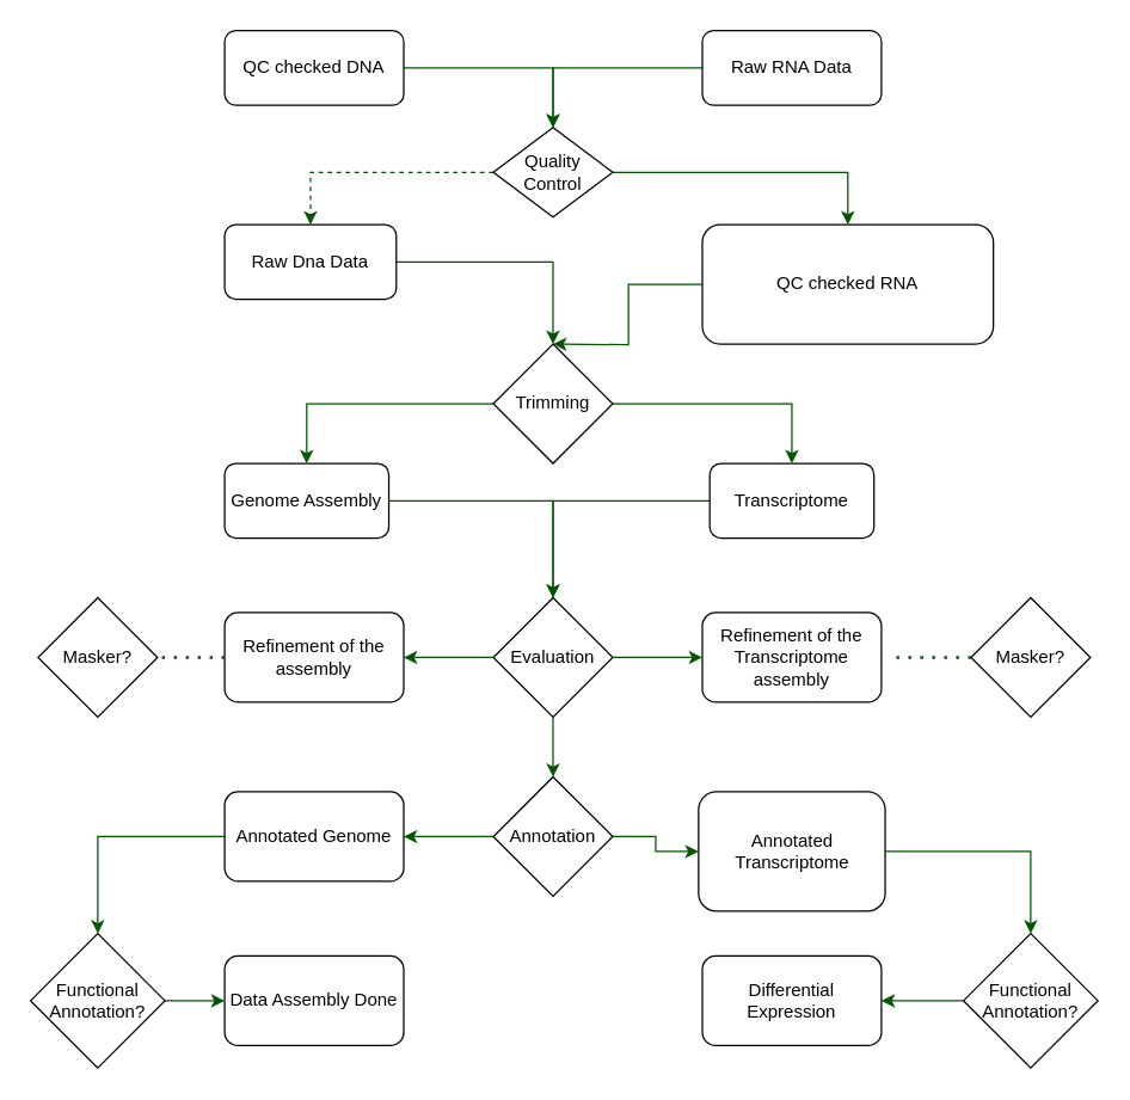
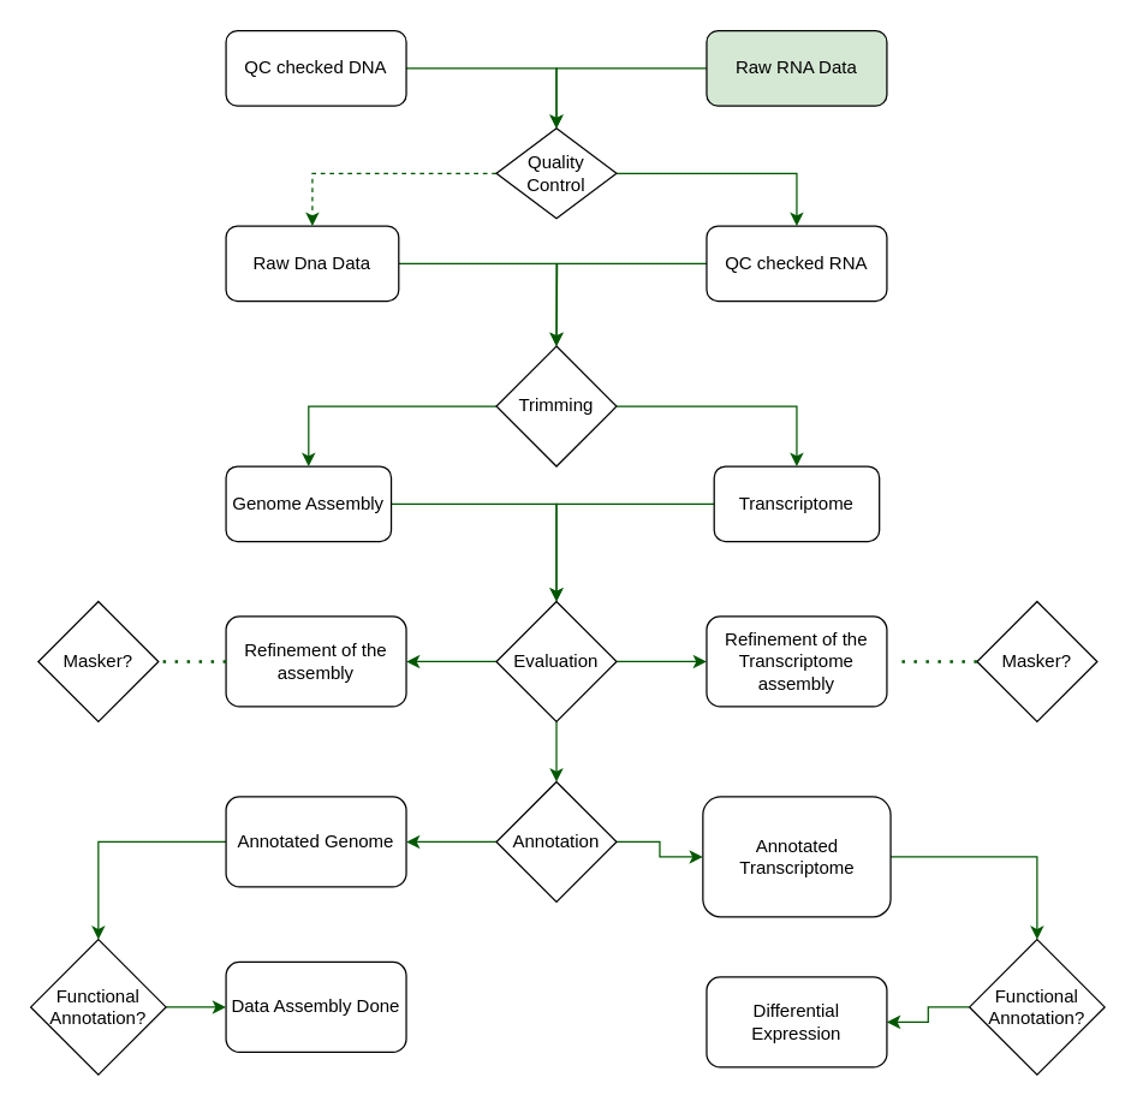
  <mxCell id="0" />
  <mxCell id="1" parent="0" />
  <mxCell id="2" style="edgeStyle=orthogonalEdgeStyle;rounded=0;orthogonalLoop=1;jettySize=auto;html=1;entryX=0.5;entryY=0;entryDx=0;entryDy=0;fillColor=#008a00;strokeColor=#005700;" parent="1" source="3" target="28" edge="1"><mxGeometry relative="1" as="geometry" /></mxCell>
  <mxCell id="3" value="Raw Dna Data" style="rounded=1;whiteSpace=wrap;html=1;" parent="1" vertex="1"><mxGeometry x="150" y="150" width="115" height="50" as="geometry" /></mxCell>
  <mxCell id="4" style="edgeStyle=orthogonalEdgeStyle;rounded=0;orthogonalLoop=1;jettySize=auto;html=1;entryX=0.5;entryY=0;entryDx=0;entryDy=0;fillColor=#008a00;strokeColor=#005700;" parent="1" source="5" target="24" edge="1"><mxGeometry relative="1" as="geometry" /></mxCell>
  <mxCell id="5" value="QC checked DNA" style="rounded=1;whiteSpace=wrap;html=1;" parent="1" vertex="1"><mxGeometry x="150" y="20" width="120" height="50" as="geometry" /></mxCell>
  <mxCell id="6" value="" style="edgeStyle=orthogonalEdgeStyle;rounded=0;orthogonalLoop=1;jettySize=auto;html=1;fillColor=#008a00;strokeColor=#005700;" parent="1" source="7" target="42" edge="1"><mxGeometry relative="1" as="geometry" /></mxCell>
  <mxCell id="7" value="Genome Assembly" style="rounded=1;whiteSpace=wrap;html=1;" parent="1" vertex="1"><mxGeometry x="150" y="310" width="110" height="50" as="geometry" /></mxCell>
  <mxCell id="8" value="" style="edgeStyle=orthogonalEdgeStyle;rounded=0;orthogonalLoop=1;jettySize=auto;html=1;fillColor=#008a00;strokeColor=#005700;" parent="1" source="42" target="11" edge="1"><mxGeometry relative="1" as="geometry" /></mxCell>
  <mxCell id="9" value="" style="edgeStyle=orthogonalEdgeStyle;rounded=0;orthogonalLoop=1;jettySize=auto;html=1;fillColor=#008a00;strokeColor=#005700;" parent="1" source="42" target="31" edge="1"><mxGeometry relative="1" as="geometry" /></mxCell>
  <mxCell id="10" value="" style="edgeStyle=orthogonalEdgeStyle;rounded=0;orthogonalLoop=1;jettySize=auto;html=1;fillColor=#008a00;strokeColor=#005700;" parent="1" source="42" target="15" edge="1"><mxGeometry relative="1" as="geometry" /></mxCell>
  <mxCell id="11" value="Refinement of the assembly" style="whiteSpace=wrap;html=1;rounded=1;" parent="1" vertex="1"><mxGeometry x="150" y="410" width="120" height="60" as="geometry" /></mxCell>
  <mxCell id="12" value="Masker?" style="rhombus;whiteSpace=wrap;html=1;" parent="1" vertex="1"><mxGeometry x="25" y="400" width="80" height="80" as="geometry" /></mxCell>
  <mxCell id="13" value="" style="edgeStyle=orthogonalEdgeStyle;rounded=0;orthogonalLoop=1;jettySize=auto;html=1;fillColor=#008a00;strokeColor=#005700;" parent="1" source="15" target="17" edge="1"><mxGeometry relative="1" as="geometry" /></mxCell>
  <mxCell id="14" value="" style="edgeStyle=orthogonalEdgeStyle;rounded=0;orthogonalLoop=1;jettySize=auto;html=1;fillColor=#008a00;strokeColor=#005700;" parent="1" source="15" target="34" edge="1"><mxGeometry relative="1" as="geometry" /></mxCell>
  <mxCell id="15" value="Annotation" style="rhombus;whiteSpace=wrap;html=1;rounded=0;" parent="1" vertex="1"><mxGeometry x="330" y="520" width="80" height="80" as="geometry" /></mxCell>
  <mxCell id="16" value="" style="edgeStyle=orthogonalEdgeStyle;rounded=0;orthogonalLoop=1;jettySize=auto;html=1;fillColor=#008a00;strokeColor=#005700;" parent="1" source="17" target="44" edge="1"><mxGeometry relative="1" as="geometry" /></mxCell>
  <mxCell id="17" value="Annotated Genome" style="whiteSpace=wrap;html=1;rounded=1;" parent="1" vertex="1"><mxGeometry x="150" y="530" width="120" height="60" as="geometry" /></mxCell>
  <mxCell id="18" value="Data Assembly Done" style="rounded=1;whiteSpace=wrap;html=1;" parent="1" vertex="1"><mxGeometry x="150" y="640" width="120" height="60" as="geometry" /></mxCell>
  <mxCell id="19" style="edgeStyle=none;curved=1;rounded=0;orthogonalLoop=1;jettySize=auto;html=1;exitX=1;exitY=1;exitDx=0;exitDy=0;fontSize=12;startSize=8;endSize=8;" parent="1" edge="1"><mxGeometry relative="1" as="geometry"><mxPoint x="270" y="95" as="sourcePoint" /><mxPoint x="270" y="95" as="targetPoint" /></mxGeometry></mxCell>
  <mxCell id="20" value="" style="edgeStyle=orthogonalEdgeStyle;rounded=0;orthogonalLoop=1;jettySize=auto;html=1;fillColor=#008a00;strokeColor=#005700;" parent="1" source="21" target="24" edge="1"><mxGeometry relative="1" as="geometry" /></mxCell>
- <mxCell id="21" value="Raw RNA Data" style="rounded=1;whiteSpace=wrap;html=1;" parent="1" vertex="1"><mxGeometry x="470" y="20" width="120" height="50" as="geometry" /></mxCell>
+ <mxCell id="21" value="Raw RNA Data" style="rounded=1;whiteSpace=wrap;html=1;fillColor=#d5e8d4;" parent="1" vertex="1"><mxGeometry x="470" y="20" width="120" height="50" as="geometry" /></mxCell>
  <mxCell id="22" value="" style="edgeStyle=orthogonalEdgeStyle;rounded=0;orthogonalLoop=1;jettySize=auto;html=1;fillColor=#008a00;strokeColor=#005700;" parent="1" source="24" target="26" edge="1"><mxGeometry relative="1" as="geometry" /></mxCell>
  <mxCell id="23" style="edgeStyle=orthogonalEdgeStyle;rounded=0;orthogonalLoop=1;jettySize=auto;html=1;entryX=0.5;entryY=0;entryDx=0;entryDy=0;fillColor=#008a00;strokeColor=#005700;dashed=1;" parent="1" source="24" target="3" edge="1"><mxGeometry relative="1" as="geometry" /></mxCell>
  <mxCell id="24" value="Quality Control" style="rhombus;whiteSpace=wrap;html=1;" parent="1" vertex="1"><mxGeometry x="330" y="85" width="80" height="60" as="geometry" /></mxCell>
  <mxCell id="25" style="edgeStyle=orthogonalEdgeStyle;rounded=0;orthogonalLoop=1;jettySize=auto;html=1;fillColor=#008a00;strokeColor=#005700;" parent="1" source="26" edge="1"><mxGeometry relative="1" as="geometry"><mxPoint x="370" y="230" as="targetPoint" /></mxGeometry></mxCell>
- <mxCell id="26" value="QC checked RNA" style="rounded=1;whiteSpace=wrap;html=1;" parent="1" vertex="1"><mxGeometry x="470" y="150" width="195" height="80" as="geometry" /></mxCell>
+ <mxCell id="26" value="QC checked RNA" style="rounded=1;whiteSpace=wrap;html=1;" parent="1" vertex="1"><mxGeometry x="470" y="150" width="120" height="50" as="geometry" /></mxCell>
  <mxCell id="27" style="edgeStyle=orthogonalEdgeStyle;rounded=0;orthogonalLoop=1;jettySize=auto;html=1;exitX=0;exitY=0.5;exitDx=0;exitDy=0;entryX=0.5;entryY=0;entryDx=0;entryDy=0;fillColor=#008a00;strokeColor=#005700;" parent="1" source="28" target="7" edge="1"><mxGeometry relative="1" as="geometry" /></mxCell>
  <mxCell id="28" value="Trimming" style="rhombus;whiteSpace=wrap;html=1;rounded=0;" parent="1" vertex="1"><mxGeometry x="330" y="230" width="80" height="80" as="geometry" /></mxCell>
  <mxCell id="29" style="edgeStyle=orthogonalEdgeStyle;rounded=0;orthogonalLoop=1;jettySize=auto;html=1;exitX=0;exitY=0.5;exitDx=0;exitDy=0;fillColor=#008a00;strokeColor=#005700;" parent="1" source="30" target="42" edge="1"><mxGeometry relative="1" as="geometry" /></mxCell>
  <mxCell id="30" value="Transcriptome" style="rounded=1;whiteSpace=wrap;html=1;" parent="1" vertex="1"><mxGeometry x="475" y="310" width="110" height="50" as="geometry" /></mxCell>
  <mxCell id="31" value="Refinement of the Transcriptome assembly" style="whiteSpace=wrap;html=1;rounded=1;" parent="1" vertex="1"><mxGeometry x="470" y="410" width="120" height="60" as="geometry" /></mxCell>
  <mxCell id="32" value="Masker?" style="rhombus;whiteSpace=wrap;html=1;" parent="1" vertex="1"><mxGeometry x="650" y="400" width="80" height="80" as="geometry" /></mxCell>
  <mxCell id="33" value="" style="edgeStyle=orthogonalEdgeStyle;rounded=0;orthogonalLoop=1;jettySize=auto;html=1;fillColor=#008a00;strokeColor=#005700;" parent="1" source="34" target="36" edge="1"><mxGeometry relative="1" as="geometry" /></mxCell>
  <mxCell id="34" value="Annotated Transcriptome" style="whiteSpace=wrap;html=1;rounded=1;" parent="1" vertex="1"><mxGeometry x="467.5" y="530" width="125" height="80" as="geometry" /></mxCell>
  <mxCell id="35" value="" style="edgeStyle=orthogonalEdgeStyle;rounded=0;orthogonalLoop=1;jettySize=auto;html=1;fillColor=#008a00;strokeColor=#005700;" parent="1" source="36" target="37" edge="1"><mxGeometry relative="1" as="geometry" /></mxCell>
  <mxCell id="36" value="Functional Annotation?" style="rhombus;whiteSpace=wrap;html=1;" parent="1" vertex="1"><mxGeometry x="645" y="625" width="90" height="90" as="geometry" /></mxCell>
- <mxCell id="37" value="Differential Expression" style="rounded=1;whiteSpace=wrap;html=1;" parent="1" vertex="1"><mxGeometry x="470" y="640" width="120" height="60" as="geometry" /></mxCell>
+ <mxCell id="37" value="Differential Expression" style="rounded=1;whiteSpace=wrap;html=1;" parent="1" vertex="1"><mxGeometry x="470" y="650" width="120" height="60" as="geometry" /></mxCell>
  <mxCell id="38" style="edgeStyle=none;curved=1;rounded=0;orthogonalLoop=1;jettySize=auto;html=1;exitX=1;exitY=1;exitDx=0;exitDy=0;fontSize=12;startSize=8;endSize=8;" parent="1" source="24" target="24" edge="1"><mxGeometry relative="1" as="geometry" /></mxCell>
  <mxCell id="39" style="edgeStyle=orthogonalEdgeStyle;rounded=0;orthogonalLoop=1;jettySize=auto;html=1;entryX=0.5;entryY=0;entryDx=0;entryDy=0;fillColor=#008a00;strokeColor=#005700;" parent="1" source="28" target="30" edge="1"><mxGeometry relative="1" as="geometry" /></mxCell>
  <mxCell id="40" value="" style="endArrow=none;dashed=1;html=1;dashPattern=1 3;strokeWidth=2;rounded=0;exitX=0;exitY=0.5;exitDx=0;exitDy=0;entryX=1.083;entryY=0.5;entryDx=0;entryDy=0;entryPerimeter=0;fillColor=#008a00;strokeColor=#005700;" parent="1" source="32" target="31" edge="1"><mxGeometry width="50" height="50" relative="1" as="geometry"><mxPoint x="650" y="420" as="sourcePoint" /><mxPoint x="610" y="420" as="targetPoint" /><Array as="points"><mxPoint x="640" y="440" /></Array></mxGeometry></mxCell>
  <mxCell id="41" value="" style="endArrow=none;dashed=1;html=1;dashPattern=1 3;strokeWidth=2;rounded=0;entryX=1;entryY=0.5;entryDx=0;entryDy=0;exitX=0;exitY=0.5;exitDx=0;exitDy=0;fillColor=#008a00;strokeColor=#005700;" parent="1" source="11" target="12" edge="1"><mxGeometry width="50" height="50" relative="1" as="geometry"><mxPoint x="370" y="400" as="sourcePoint" /><mxPoint x="420" y="350" as="targetPoint" /><Array as="points"><mxPoint x="130" y="440" /></Array></mxGeometry></mxCell>
  <mxCell id="42" value="Evaluation" style="rhombus;whiteSpace=wrap;html=1;rounded=0;" parent="1" vertex="1"><mxGeometry x="330" y="400" width="80" height="80" as="geometry" /></mxCell>
  <mxCell id="43" value="" style="edgeStyle=orthogonalEdgeStyle;rounded=0;orthogonalLoop=1;jettySize=auto;html=1;fillColor=#008a00;strokeColor=#005700;" parent="1" source="44" target="18" edge="1"><mxGeometry relative="1" as="geometry" /></mxCell>
  <mxCell id="44" value="Functional Annotation?" style="rhombus;whiteSpace=wrap;html=1;" parent="1" vertex="1"><mxGeometry x="20" y="625" width="90" height="90" as="geometry" /></mxCell>
